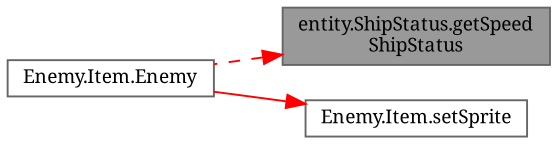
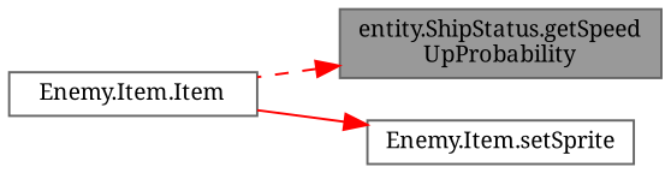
  digraph {
    fontname="Noto Serif"
    rankdir=RL
    node [color=grey40 fillcolor=white fontname="Noto Serif" fontsize=10 shape=box style=filled]
    edge [color=red dir=back fontname="Noto Serif" fontsize=10 labelfontname=Helvetica labelfontsize=10]
-   n1 [color=gray40 fillcolor=grey60 fontcolor=black height=0.2 label="entity.ShipStatus.getSpeed\lShipStatus" width=0.4]
-   n2 [height=0.2 label="Enemy.Item.Enemy" width=0.4]
+   n1 [color=gray40 fillcolor=grey60 fontcolor=black height=0.2 label="entity.ShipStatus.getSpeed\lUpProbability" width=0.4]
+   n2 [height=0.2 label="Enemy.Item.Item" width=0.4]
    n3 [height=0.2 label="Enemy.Item.setSprite" width=0.4]
    n1 -> n2 [style=dashed]
    n3 -> n2 [style=solid]
  }
